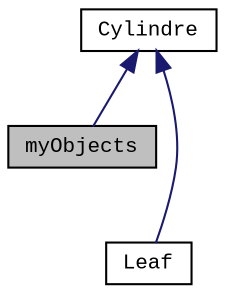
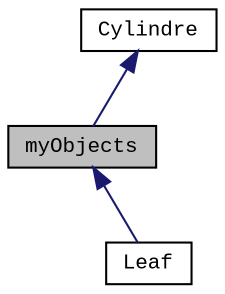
  digraph {
    fontname="Liberation Mono"
    node [color=black fillcolor=white fontname="Liberation Mono" fontsize=10 shape=record style=filled]
    edge [color=midnightblue dir=back fontname="Liberation Mono" fontsize=10 labelfontname=Helvetica labelfontsize=10 style=solid]
    n1 [fillcolor=grey75 fontcolor=black height=0.2 label=myObjects width=0.4]
    n2 [height=0.2 label=Leaf width=0.4]
    n3 [height=0.2 label=Cylindre width=0.4]
-   n3 -> n2
+   n1 -> n2
    n3 -> n1
  }
